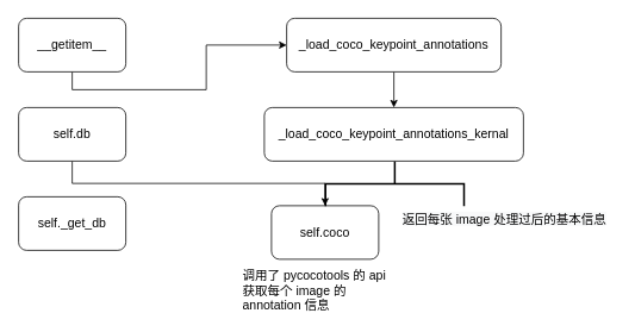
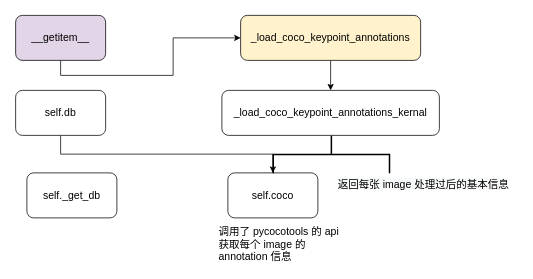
  <mxCell id="0" />
  <mxCell id="1" parent="0" />
  <mxCell id="2" style="edgeStyle=orthogonalEdgeStyle;rounded=0;orthogonalLoop=1;jettySize=auto;html=1;exitX=0.5;exitY=1;exitDx=0;exitDy=0;fontSize=14;fontColor=#000000;" edge="1" parent="1" source="3" target="8"><mxGeometry relative="1" as="geometry" /></mxCell>
- <mxCell id="3" value="__getitem__" style="rounded=1;whiteSpace=wrap;html=1;fontSize=14;" vertex="1" parent="1"><mxGeometry x="20" y="20" width="120" height="60" as="geometry" /></mxCell>
+ <mxCell id="3" value="__getitem__" style="rounded=1;whiteSpace=wrap;html=1;fontSize=14;fillColor=#e1d5e7;" vertex="1" parent="1"><mxGeometry x="20" y="20" width="120" height="60" as="geometry" /></mxCell>
  <mxCell id="4" style="edgeStyle=orthogonalEdgeStyle;rounded=0;orthogonalLoop=1;jettySize=auto;html=1;exitX=0.5;exitY=1;exitDx=0;exitDy=0;fontSize=14;fontColor=#000000;" edge="1" parent="1" source="5" target="10"><mxGeometry relative="1" as="geometry" /></mxCell>
  <mxCell id="5" value="self.db" style="rounded=1;whiteSpace=wrap;html=1;fontSize=14;" vertex="1" parent="1"><mxGeometry x="20" y="120" width="120" height="60" as="geometry" /></mxCell>
- <mxCell id="6" value="self._get_db" style="rounded=1;whiteSpace=wrap;html=1;fontSize=14;" vertex="1" parent="1"><mxGeometry x="20" y="220" width="120" height="60" as="geometry" /></mxCell>
+ <mxCell id="6" value="self._get_db" style="rounded=1;whiteSpace=wrap;html=1;fontSize=14;" vertex="1" parent="1"><mxGeometry x="35" y="230" width="120" height="60" as="geometry" /></mxCell>
  <mxCell id="7" style="edgeStyle=orthogonalEdgeStyle;rounded=0;orthogonalLoop=1;jettySize=auto;html=1;exitX=0.5;exitY=1;exitDx=0;exitDy=0;entryX=0.5;entryY=0;entryDx=0;entryDy=0;fontSize=14;fontColor=#000000;" edge="1" parent="1" source="8" target="9"><mxGeometry relative="1" as="geometry" /></mxCell>
- <mxCell id="8" value="_load_coco_keypoint_annotations" style="rounded=1;whiteSpace=wrap;html=1;fontSize=14;" vertex="1" parent="1"><mxGeometry x="320" y="20" width="240" height="60" as="geometry" /></mxCell>
+ <mxCell id="8" value="_load_coco_keypoint_annotations" style="rounded=1;whiteSpace=wrap;html=1;fontSize=14;fillColor=#fff2cc;" vertex="1" parent="1"><mxGeometry x="320" y="20" width="240" height="60" as="geometry" /></mxCell>
  <mxCell id="9" value="_load_coco_keypoint_annotations_kernal" style="rounded=1;whiteSpace=wrap;html=1;fontSize=14;" vertex="1" parent="1"><mxGeometry x="295" y="120" width="290" height="60" as="geometry" /></mxCell>
  <mxCell id="10" value="self.coco" style="rounded=1;whiteSpace=wrap;html=1;fontSize=14;" vertex="1" parent="1"><mxGeometry x="303" y="230" width="120" height="60" as="geometry" /></mxCell>
- <mxCell id="11" value="&lt;div style=&quot;text-align: left;&quot;&gt;&lt;span style=&quot;background-color: initial;&quot;&gt;调用了 pycocotools 的 api&lt;/span&gt;&lt;/div&gt;&lt;div style=&quot;text-align: left;&quot;&gt;&lt;span style=&quot;background-color: initial;&quot;&gt;获取每个 image 的 annotation 信息&lt;/span&gt;&lt;/div&gt;" style="text;html=1;strokeColor=none;fillColor=none;align=center;verticalAlign=middle;whiteSpace=wrap;rounded=0;fontSize=14;fontColor=#000000;" vertex="1" parent="1"><mxGeometry x="270" y="300" width="170" height="50" as="geometry" /></mxCell>
+ <mxCell id="11" value="&lt;div style=&quot;text-align: left;&quot;&gt;&lt;span style=&quot;background-color: initial;&quot;&gt;调用了 pycocotools 的 api&lt;/span&gt;&lt;/div&gt;&lt;div style=&quot;text-align: left;&quot;&gt;&lt;span style=&quot;background-color: initial;&quot;&gt;获取每个 image 的 annotation 信息&lt;/span&gt;&lt;/div&gt;" style="text;html=1;strokeColor=none;fillColor=none;align=center;verticalAlign=middle;whiteSpace=wrap;rounded=0;fontSize=14;fontColor=#000000;" vertex="1" parent="1"><mxGeometry x="290" y="300" width="170" height="50" as="geometry" /></mxCell>
  <mxCell id="12" value="" style="strokeWidth=2;html=1;shape=mxgraph.flowchart.annotation_2;align=left;labelPosition=right;pointerEvents=1;fontSize=14;fontColor=#000000;rotation=90;" vertex="1" parent="1"><mxGeometry x="416" y="128" width="50" height="155" as="geometry" /></mxCell>
  <mxCell id="13" value="&lt;span style=&quot;color: rgb(0, 0, 0); font-family: Helvetica; font-size: 14px; font-style: normal; font-variant-ligatures: normal; font-variant-caps: normal; font-weight: 400; letter-spacing: normal; orphans: 2; text-align: center; text-indent: 0px; text-transform: none; widows: 2; word-spacing: 0px; -webkit-text-stroke-width: 0px; background-color: rgb(248, 249, 250); text-decoration-thickness: initial; text-decoration-style: initial; text-decoration-color: initial; float: none; display: inline !important;&quot;&gt;返回每张 image 处理过后的基本信息&lt;/span&gt;" style="text;whiteSpace=wrap;html=1;fontSize=14;fontColor=#000000;" vertex="1" parent="1"><mxGeometry x="448" y="230" width="240" height="40" as="geometry" /></mxCell>
